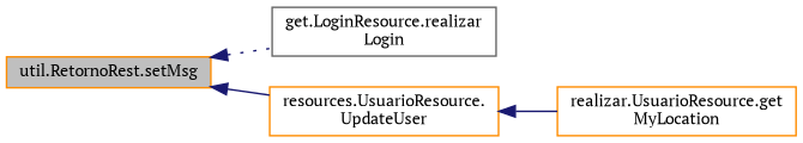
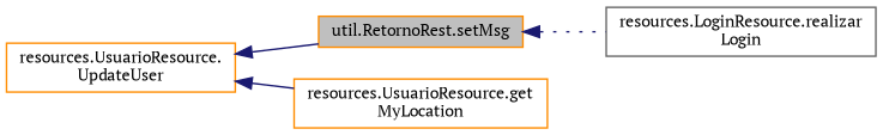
  digraph {
    fontname="PT Serif"
    rankdir=LR
    node [color=darkorange fillcolor=white fontname="PT Serif" fontsize=10 shape=record style=filled]
    edge [color=midnightblue dir=back fontname="PT Serif" fontsize=10 labelfontname=Helvetica labelfontsize=10 style=solid]
    n1 [fillcolor=grey75 fontcolor=black height=0.2 label="util.RetornoRest.setMsg" width=0.4]
-   n2 [color=gray40 height=0.2 label="get.LoginResource.realizar\lLogin" width=0.4]
+   n2 [color=gray40 height=0.2 label="resources.LoginResource.realizar\lLogin" width=0.4]
    n3 [height=0.2 label="resources.UsuarioResource.\lUpdateUser" width=0.4]
-   n4 [height=0.2 label="realizar.UsuarioResource.get\lMyLocation" width=0.4]
+   n4 [height=0.2 label="resources.UsuarioResource.get\lMyLocation" width=0.4]
    n1 -> n2 [style=dotted]
-   n1 -> n3
+   n3 -> n1
    n3 -> n4
  }
